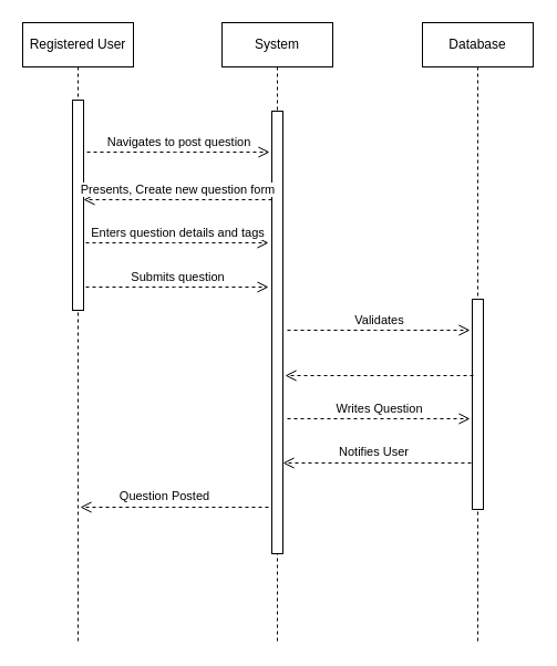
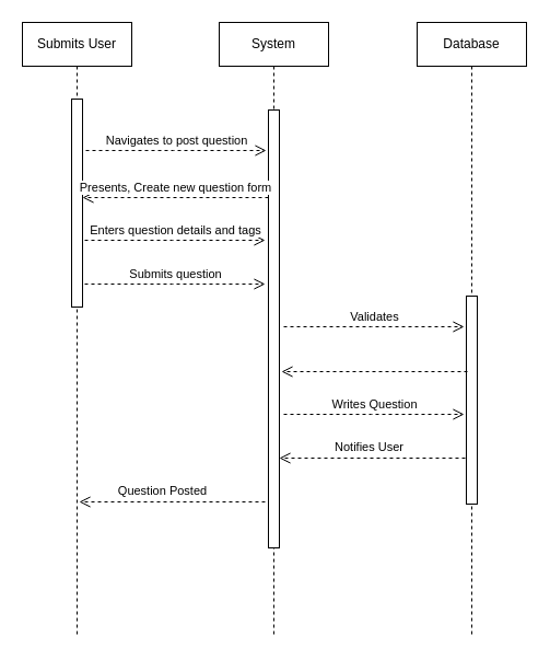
  <mxCell id="0" />
  <mxCell id="1" parent="0" />
- <mxCell id="2" value="Registered User" style="shape=umlLifeline;perimeter=lifelinePerimeter;whiteSpace=wrap;html=1;container=0;dropTarget=0;collapsible=0;recursiveResize=0;outlineConnect=0;portConstraint=eastwest;newEdgeStyle={&quot;edgeStyle&quot;:&quot;elbowEdgeStyle&quot;,&quot;elbow&quot;:&quot;vertical&quot;,&quot;curved&quot;:0,&quot;rounded&quot;:0};" vertex="1" parent="1"><mxGeometry x="20" y="20" width="100" height="560" as="geometry" /></mxCell>
+ <mxCell id="2" value="Submits User" style="shape=umlLifeline;perimeter=lifelinePerimeter;whiteSpace=wrap;html=1;container=0;dropTarget=0;collapsible=0;recursiveResize=0;outlineConnect=0;portConstraint=eastwest;newEdgeStyle={&quot;edgeStyle&quot;:&quot;elbowEdgeStyle&quot;,&quot;elbow&quot;:&quot;vertical&quot;,&quot;curved&quot;:0,&quot;rounded&quot;:0};" vertex="1" parent="1"><mxGeometry x="20" y="20" width="100" height="560" as="geometry" /></mxCell>
  <mxCell id="3" value="" style="html=1;points=[];perimeter=orthogonalPerimeter;outlineConnect=0;targetShapes=umlLifeline;portConstraint=eastwest;newEdgeStyle={&quot;edgeStyle&quot;:&quot;elbowEdgeStyle&quot;,&quot;elbow&quot;:&quot;vertical&quot;,&quot;curved&quot;:0,&quot;rounded&quot;:0};" vertex="1" parent="2"><mxGeometry x="45" y="70" width="10" height="190" as="geometry" /></mxCell>
  <mxCell id="4" value="System" style="shape=umlLifeline;perimeter=lifelinePerimeter;whiteSpace=wrap;html=1;container=0;dropTarget=0;collapsible=0;recursiveResize=0;outlineConnect=0;portConstraint=eastwest;newEdgeStyle={&quot;edgeStyle&quot;:&quot;elbowEdgeStyle&quot;,&quot;elbow&quot;:&quot;vertical&quot;,&quot;curved&quot;:0,&quot;rounded&quot;:0};" vertex="1" parent="1"><mxGeometry x="200" y="20" width="100" height="560" as="geometry" /></mxCell>
  <mxCell id="5" value="" style="html=1;points=[];perimeter=orthogonalPerimeter;outlineConnect=0;targetShapes=umlLifeline;portConstraint=eastwest;newEdgeStyle={&quot;edgeStyle&quot;:&quot;elbowEdgeStyle&quot;,&quot;elbow&quot;:&quot;vertical&quot;,&quot;curved&quot;:0,&quot;rounded&quot;:0};" vertex="1" parent="4"><mxGeometry x="45" y="80" width="10" height="400" as="geometry" /></mxCell>
  <mxCell id="6" value="Presents, Create new question form" style="html=1;verticalAlign=bottom;endArrow=open;dashed=1;endSize=8;edgeStyle=elbowEdgeStyle;elbow=vertical;curved=0;rounded=0;" edge="1" parent="1"><mxGeometry relative="1" as="geometry"><mxPoint x="75" y="180" as="targetPoint" /><Array as="points"><mxPoint x="170" y="180" /></Array><mxPoint x="245" y="180" as="sourcePoint" /></mxGeometry></mxCell>
  <mxCell id="7" value="Navigates to post question" style="html=1;verticalAlign=bottom;endArrow=open;dashed=1;endSize=8;edgeStyle=elbowEdgeStyle;elbow=vertical;curved=0;rounded=0;" edge="1" parent="1"><mxGeometry relative="1" as="geometry"><mxPoint x="243" y="137" as="targetPoint" /><Array as="points"><mxPoint x="158" y="137" /></Array><mxPoint x="78" y="137" as="sourcePoint" /></mxGeometry></mxCell>
  <mxCell id="8" value="Database" style="shape=umlLifeline;perimeter=lifelinePerimeter;whiteSpace=wrap;html=1;container=0;dropTarget=0;collapsible=0;recursiveResize=0;outlineConnect=0;portConstraint=eastwest;newEdgeStyle={&quot;edgeStyle&quot;:&quot;elbowEdgeStyle&quot;,&quot;elbow&quot;:&quot;vertical&quot;,&quot;curved&quot;:0,&quot;rounded&quot;:0};" vertex="1" parent="1"><mxGeometry x="381" y="20" width="100" height="560" as="geometry" /></mxCell>
  <mxCell id="9" value="" style="html=1;points=[];perimeter=orthogonalPerimeter;outlineConnect=0;targetShapes=umlLifeline;portConstraint=eastwest;newEdgeStyle={&quot;edgeStyle&quot;:&quot;elbowEdgeStyle&quot;,&quot;elbow&quot;:&quot;vertical&quot;,&quot;curved&quot;:0,&quot;rounded&quot;:0};" vertex="1" parent="8"><mxGeometry x="45" y="250" width="10" height="190" as="geometry" /></mxCell>
  <mxCell id="10" value="Enters question details and tags" style="html=1;verticalAlign=bottom;endArrow=open;dashed=1;endSize=8;edgeStyle=elbowEdgeStyle;elbow=vertical;curved=0;rounded=0;" edge="1" parent="1"><mxGeometry relative="1" as="geometry"><mxPoint x="242" y="219" as="targetPoint" /><Array as="points"><mxPoint x="157" y="219" /></Array><mxPoint x="77" y="219" as="sourcePoint" /></mxGeometry></mxCell>
  <mxCell id="11" value="Submits question" style="html=1;verticalAlign=bottom;endArrow=open;dashed=1;endSize=8;edgeStyle=elbowEdgeStyle;elbow=vertical;curved=0;rounded=0;" edge="1" parent="1"><mxGeometry relative="1" as="geometry"><mxPoint x="242" y="259" as="targetPoint" /><Array as="points"><mxPoint x="157" y="259" /></Array><mxPoint x="77" y="259" as="sourcePoint" /></mxGeometry></mxCell>
  <mxCell id="12" value="Validates" style="html=1;verticalAlign=bottom;endArrow=open;dashed=1;endSize=8;edgeStyle=elbowEdgeStyle;elbow=vertical;curved=0;rounded=0;" edge="1" parent="1"><mxGeometry relative="1" as="geometry"><mxPoint x="424" y="298" as="targetPoint" /><Array as="points"><mxPoint x="339" y="298" /></Array><mxPoint x="259" y="298" as="sourcePoint" /></mxGeometry></mxCell>
  <mxCell id="13" value="" style="html=1;verticalAlign=bottom;endArrow=open;dashed=1;endSize=8;edgeStyle=elbowEdgeStyle;elbow=vertical;curved=0;rounded=0;" edge="1" parent="1"><mxGeometry relative="1" as="geometry"><mxPoint x="257" y="339" as="targetPoint" /><Array as="points"><mxPoint x="352" y="339" /></Array><mxPoint x="427" y="339" as="sourcePoint" /></mxGeometry></mxCell>
  <mxCell id="14" value="Writes Question" style="html=1;verticalAlign=bottom;endArrow=open;dashed=1;endSize=8;edgeStyle=elbowEdgeStyle;elbow=vertical;curved=0;rounded=0;" edge="1" parent="1"><mxGeometry relative="1" as="geometry"><mxPoint x="424" y="378" as="targetPoint" /><Array as="points"><mxPoint x="339" y="378" /></Array><mxPoint x="259" y="378" as="sourcePoint" /></mxGeometry></mxCell>
  <mxCell id="15" value="" style="html=1;verticalAlign=bottom;endArrow=open;dashed=1;endSize=8;edgeStyle=elbowEdgeStyle;elbow=vertical;curved=0;rounded=0;" edge="1" parent="1"><mxGeometry relative="1" as="geometry"><mxPoint x="255" y="418" as="targetPoint" /><Array as="points"><mxPoint x="350" y="418" /></Array><mxPoint x="425" y="418" as="sourcePoint" /></mxGeometry></mxCell>
  <mxCell id="16" value="Notifies User" style="edgeLabel;html=1;align=center;verticalAlign=middle;resizable=0;points=[];" connectable="0" vertex="1" parent="15"><mxGeometry x="0.043" y="2" relative="1" as="geometry"><mxPoint y="-13" as="offset" /></mxGeometry></mxCell>
  <mxCell id="17" value="" style="html=1;verticalAlign=bottom;endArrow=open;dashed=1;endSize=8;edgeStyle=elbowEdgeStyle;elbow=vertical;curved=0;rounded=0;" edge="1" parent="1"><mxGeometry relative="1" as="geometry"><mxPoint x="72" y="458" as="targetPoint" /><Array as="points"><mxPoint x="167" y="458" /></Array><mxPoint x="242" y="458" as="sourcePoint" /></mxGeometry></mxCell>
  <mxCell id="18" value="Question Posted" style="edgeLabel;html=1;align=center;verticalAlign=middle;resizable=0;points=[];" connectable="0" vertex="1" parent="17"><mxGeometry x="0.118" y="3" relative="1" as="geometry"><mxPoint y="-14" as="offset" /></mxGeometry></mxCell>
